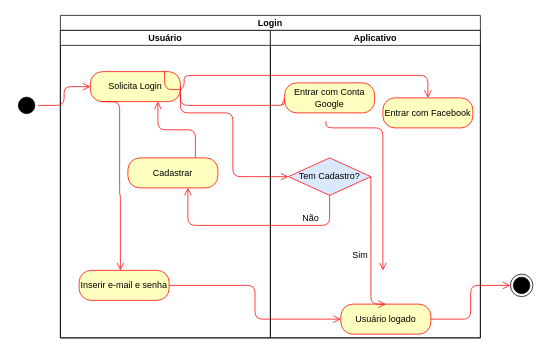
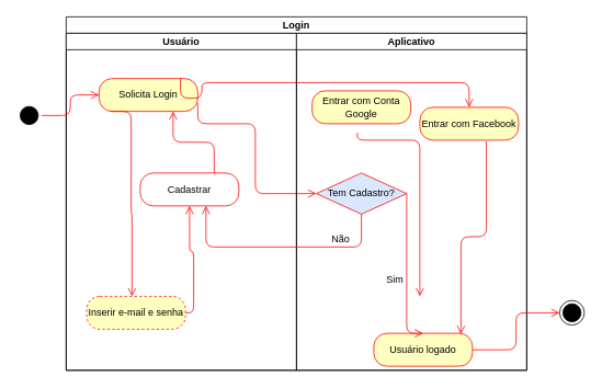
  <mxCell id="0" />
  <mxCell id="1" parent="0" />
  <mxCell id="2" value="Login" style="swimlane;childLayout=stackLayout;resizeParent=1;resizeParentMax=0;startSize=20;" parent="1" vertex="1"><mxGeometry x="80" y="20" width="560" height="430" as="geometry" /></mxCell>
  <mxCell id="3" value="Usuário" style="swimlane;startSize=20;" parent="2" vertex="1"><mxGeometry y="20" width="280" height="410" as="geometry" /></mxCell>
  <mxCell id="4" value="&lt;font style=&quot;vertical-align: inherit&quot;&gt;&lt;font style=&quot;vertical-align: inherit&quot;&gt;&lt;font style=&quot;vertical-align: inherit&quot;&gt;&lt;font style=&quot;vertical-align: inherit&quot;&gt;&lt;font style=&quot;vertical-align: inherit&quot;&gt;&lt;font style=&quot;vertical-align: inherit&quot;&gt;Solicita Login&lt;/font&gt;&lt;/font&gt;&lt;/font&gt;&lt;/font&gt;&lt;br&gt;&lt;/font&gt;&lt;/font&gt;" style="rounded=1;whiteSpace=wrap;html=1;arcSize=40;fontColor=#000000;fillColor=#FFFFC0;strokeColor=#FF0000;" parent="3" vertex="1"><mxGeometry x="40" y="55" width="120" height="40" as="geometry" /></mxCell>
- <mxCell id="5" value="Cadastrar" style="rounded=1;whiteSpace=wrap;html=1;arcSize=40;fontColor=#000000;fillColor=#FFFFC0;strokeColor=#FF0000;" parent="3" vertex="1"><mxGeometry x="90" y="170" width="120" height="40" as="geometry" /></mxCell>
- <mxCell id="6" value="Inserir e-mail e senha" style="rounded=1;whiteSpace=wrap;html=1;arcSize=40;fontColor=#000000;fillColor=#FFFFC0;strokeColor=#FF0000;" parent="3" vertex="1"><mxGeometry x="25" y="320" width="120" height="40" as="geometry" /></mxCell>
+ <mxCell id="5" value="Cadastrar" style="rounded=1;whiteSpace=wrap;html=1;arcSize=40;fontColor=#000000;fillColor=#ffffff;strokeColor=#FF0000;" parent="3" vertex="1"><mxGeometry x="90" y="170" width="120" height="40" as="geometry" /></mxCell>
+ <mxCell id="6" value="Inserir e-mail e senha" style="rounded=1;whiteSpace=wrap;html=1;arcSize=40;fontColor=#000000;fillColor=#FFFFC0;strokeColor=#FF0000;dashed=1;" parent="3" vertex="1"><mxGeometry x="25" y="320" width="120" height="40" as="geometry" /></mxCell>
  <mxCell id="7" value="" style="edgeStyle=orthogonalEdgeStyle;html=1;verticalAlign=bottom;endArrow=open;endSize=8;strokeColor=#FF0000;entryX=0.75;entryY=1;entryDx=0;entryDy=0;startArrow=none;exitX=0.75;exitY=0;exitDx=0;exitDy=0;" parent="3" source="5" target="4" edge="1"><mxGeometry relative="1" as="geometry"><mxPoint x="230" y="94.5" as="targetPoint" /><mxPoint x="150" y="94.5" as="sourcePoint" /></mxGeometry></mxCell>
  <mxCell id="8" value="" style="edgeStyle=orthogonalEdgeStyle;html=1;verticalAlign=bottom;endArrow=open;endSize=8;strokeColor=#FF0000;startArrow=none;exitX=0.117;exitY=1;exitDx=0;exitDy=0;entryX=0.883;entryY=0.025;entryDx=0;entryDy=0;entryPerimeter=0;exitPerimeter=0;" edge="1" parent="3" source="4"><mxGeometry relative="1" as="geometry"><mxPoint x="80.0" y="320" as="targetPoint" /><mxPoint x="130.92" y="120.44" as="sourcePoint" /><Array as="points"><mxPoint x="79" y="220" /><mxPoint x="80" y="220" /></Array></mxGeometry></mxCell>
- <mxCell id="9" value="" style="edgeStyle=orthogonalEdgeStyle;html=1;verticalAlign=bottom;endArrow=open;endSize=8;strokeColor=#FF0000;entryX=0;entryY=0.5;entryDx=0;entryDy=0;startArrow=none;exitX=1;exitY=0.5;exitDx=0;exitDy=0;" parent="2" source="6" target="17" edge="1"><mxGeometry relative="1" as="geometry"><mxPoint x="230" y="359.5" as="targetPoint" /><mxPoint x="150" y="359.5" as="sourcePoint" /></mxGeometry></mxCell>
+ <mxCell id="9" value="" style="edgeStyle=orthogonalEdgeStyle;html=1;verticalAlign=bottom;endArrow=open;endSize=8;strokeColor=#FF0000;startArrow=none;exitX=1;exitY=0.5;exitDx=0;exitDy=0;" parent="2" source="6" target="5" edge="1"><mxGeometry relative="1" as="geometry"><mxPoint x="230" y="359.5" as="targetPoint" /><mxPoint x="150" y="359.5" as="sourcePoint" /></mxGeometry></mxCell>
  <mxCell id="10" value="" style="edgeStyle=orthogonalEdgeStyle;html=1;verticalAlign=bottom;endArrow=open;endSize=8;strokeColor=#FF0000;startArrow=none;exitX=1;exitY=0.75;exitDx=0;exitDy=0;entryX=0;entryY=0.5;entryDx=0;entryDy=0;" edge="1" parent="2" source="4" target="14"><mxGeometry relative="1" as="geometry"><mxPoint x="300" y="210" as="targetPoint" /><mxPoint x="190" y="130" as="sourcePoint" /><Array as="points"><mxPoint x="230" y="130" /><mxPoint x="230" y="215" /></Array></mxGeometry></mxCell>
- <mxCell id="11" value="" style="edgeStyle=orthogonalEdgeStyle;html=1;verticalAlign=bottom;endArrow=open;endSize=8;strokeColor=#FF0000;startArrow=none;exitX=1;exitY=0.5;exitDx=0;exitDy=0;entryX=0;entryY=0.5;entryDx=0;entryDy=0;" edge="1" parent="2" source="4" target="15"><mxGeometry relative="1" as="geometry"><mxPoint x="270" y="130" as="targetPoint" /><mxPoint x="195" y="140" as="sourcePoint" /><Array as="points"><mxPoint x="250" y="120" /><mxPoint x="250" y="120" /></Array></mxGeometry></mxCell>
  <mxCell id="12" value="" style="edgeStyle=orthogonalEdgeStyle;html=1;verticalAlign=bottom;endArrow=open;endSize=8;strokeColor=#FF0000;startArrow=none;exitX=0.825;exitY=-0.025;exitDx=0;exitDy=0;entryX=0.5;entryY=0;entryDx=0;entryDy=0;exitPerimeter=0;" edge="1" parent="2" source="4" target="16"><mxGeometry relative="1" as="geometry"><mxPoint x="460" y="90" as="targetPoint" /><mxPoint x="165" y="90" as="sourcePoint" /><Array as="points"><mxPoint x="165" y="99" /><mxPoint x="165" y="80" /><mxPoint x="490" y="80" /></Array></mxGeometry></mxCell>
  <mxCell id="13" value="Aplicativo" style="swimlane;startSize=20;strokeColor=#000000;" parent="2" vertex="1"><mxGeometry x="280" y="20" width="280" height="410" as="geometry" /></mxCell>
  <mxCell id="14" value="Tem Cadastro?" style="rhombus;whiteSpace=wrap;html=1;fillColor=#dae8fc;strokeColor=#FF0000;" parent="13" vertex="1"><mxGeometry x="24" y="170" width="110" height="50" as="geometry" /></mxCell>
  <mxCell id="15" value="Entrar com Conta Google" style="rounded=1;whiteSpace=wrap;html=1;arcSize=40;fontColor=#000000;fillColor=#FFFFC0;strokeColor=#FF0000;" parent="13" vertex="1"><mxGeometry x="19" y="70" width="120" height="40" as="geometry" /></mxCell>
  <mxCell id="16" value="Entrar com Facebook" style="rounded=1;whiteSpace=wrap;html=1;arcSize=40;fontColor=#000000;fillColor=#FFFFC0;strokeColor=#FF0000;" parent="13" vertex="1"><mxGeometry x="150" y="90" width="120" height="40" as="geometry" /></mxCell>
  <mxCell id="17" value="Usuário logado" style="rounded=1;whiteSpace=wrap;html=1;arcSize=40;fontColor=#000000;fillColor=#FFFFC0;strokeColor=#FF0000;" parent="13" vertex="1"><mxGeometry x="94" y="365" width="120" height="40" as="geometry" /></mxCell>
  <mxCell id="18" value="Sim" style="text;html=1;strokeColor=none;fillColor=none;align=center;verticalAlign=middle;whiteSpace=wrap;rounded=0;" parent="13" vertex="1"><mxGeometry x="100" y="290" width="40" height="20" as="geometry" /></mxCell>
  <mxCell id="19" value="Não" style="text;html=1;strokeColor=none;fillColor=none;align=center;verticalAlign=middle;whiteSpace=wrap;rounded=0;" parent="13" vertex="1"><mxGeometry x="34" y="240" width="40" height="20" as="geometry" /></mxCell>
+ <mxCell id="20" value="" style="edgeStyle=orthogonalEdgeStyle;html=1;verticalAlign=bottom;endArrow=open;endSize=8;strokeColor=#FF0000;startArrow=none;exitX=0.674;exitY=1.036;exitDx=0;exitDy=0;entryX=0.883;entryY=0.025;entryDx=0;entryDy=0;entryPerimeter=0;exitPerimeter=0;" parent="13" source="16" target="17" edge="1"><mxGeometry relative="1" as="geometry"><mxPoint x="140" y="319" as="targetPoint" /><mxPoint x="-100" y="94.5" as="sourcePoint" /><Array as="points" /></mxGeometry></mxCell>
  <mxCell id="21" value="" style="edgeStyle=orthogonalEdgeStyle;html=1;verticalAlign=bottom;endArrow=open;endSize=8;strokeColor=#FF0000;startArrow=none;" parent="13" edge="1"><mxGeometry relative="1" as="geometry"><mxPoint x="150" y="320" as="targetPoint" /><mxPoint x="74" y="121" as="sourcePoint" /><Array as="points"><mxPoint x="74" y="130" /><mxPoint x="150" y="130" /></Array></mxGeometry></mxCell>
  <mxCell id="22" value="" style="edgeStyle=orthogonalEdgeStyle;html=1;verticalAlign=bottom;endArrow=open;endSize=8;strokeColor=#FF0000;startArrow=none;entryX=0.5;entryY=0;entryDx=0;entryDy=0;exitX=1;exitY=0.5;exitDx=0;exitDy=0;" edge="1" parent="13" source="14" target="17"><mxGeometry relative="1" as="geometry"><mxPoint x="-70" y="220.0" as="targetPoint" /><mxPoint x="104" y="220" as="sourcePoint" /><Array as="points"><mxPoint x="134" y="250" /><mxPoint x="134" y="250" /></Array></mxGeometry></mxCell>
  <mxCell id="23" value="" style="edgeStyle=orthogonalEdgeStyle;html=1;verticalAlign=bottom;endArrow=open;endSize=8;strokeColor=#FF0000;startArrow=none;exitX=0.5;exitY=1;exitDx=0;exitDy=0;" edge="1" parent="1" source="14"><mxGeometry relative="1" as="geometry"><mxPoint x="250" y="250" as="targetPoint" /><mxPoint x="395" y="260" as="sourcePoint" /><Array as="points"><mxPoint x="439" y="300" /><mxPoint x="250" y="300" /></Array></mxGeometry></mxCell>
  <mxCell id="24" value="" style="ellipse;html=1;shape=startState;fillColor=#000000;strokeColor=#000000;" parent="1" vertex="1"><mxGeometry x="20" y="125" width="30" height="30" as="geometry" /></mxCell>
  <mxCell id="25" value="" style="edgeStyle=orthogonalEdgeStyle;html=1;verticalAlign=bottom;endArrow=open;endSize=8;strokeColor=#FF0000;startArrow=none;entryX=0;entryY=0.5;entryDx=0;entryDy=0;exitX=1;exitY=0.5;exitDx=0;exitDy=0;" parent="1" target="4" edge="1" source="24"><mxGeometry relative="1" as="geometry"><mxPoint x="140" y="140" as="targetPoint" /><mxPoint x="110" y="140" as="sourcePoint" /><Array as="points" /></mxGeometry></mxCell>
  <mxCell id="26" value="" style="ellipse;html=1;shape=endState;fillColor=#000000;strokeColor=#000000;" parent="1" vertex="1"><mxGeometry x="680" y="365" width="30" height="30" as="geometry" /></mxCell>
  <mxCell id="27" value="" style="edgeStyle=orthogonalEdgeStyle;html=1;verticalAlign=bottom;endArrow=open;endSize=8;strokeColor=#FF0000;startArrow=none;exitX=1;exitY=0.5;exitDx=0;exitDy=0;entryX=0;entryY=0.5;entryDx=0;entryDy=0;" parent="1" source="17" edge="1" target="26"><mxGeometry relative="1" as="geometry"><mxPoint x="570" y="380" as="targetPoint" /><mxPoint x="530" y="380" as="sourcePoint" /><Array as="points" /></mxGeometry></mxCell>
